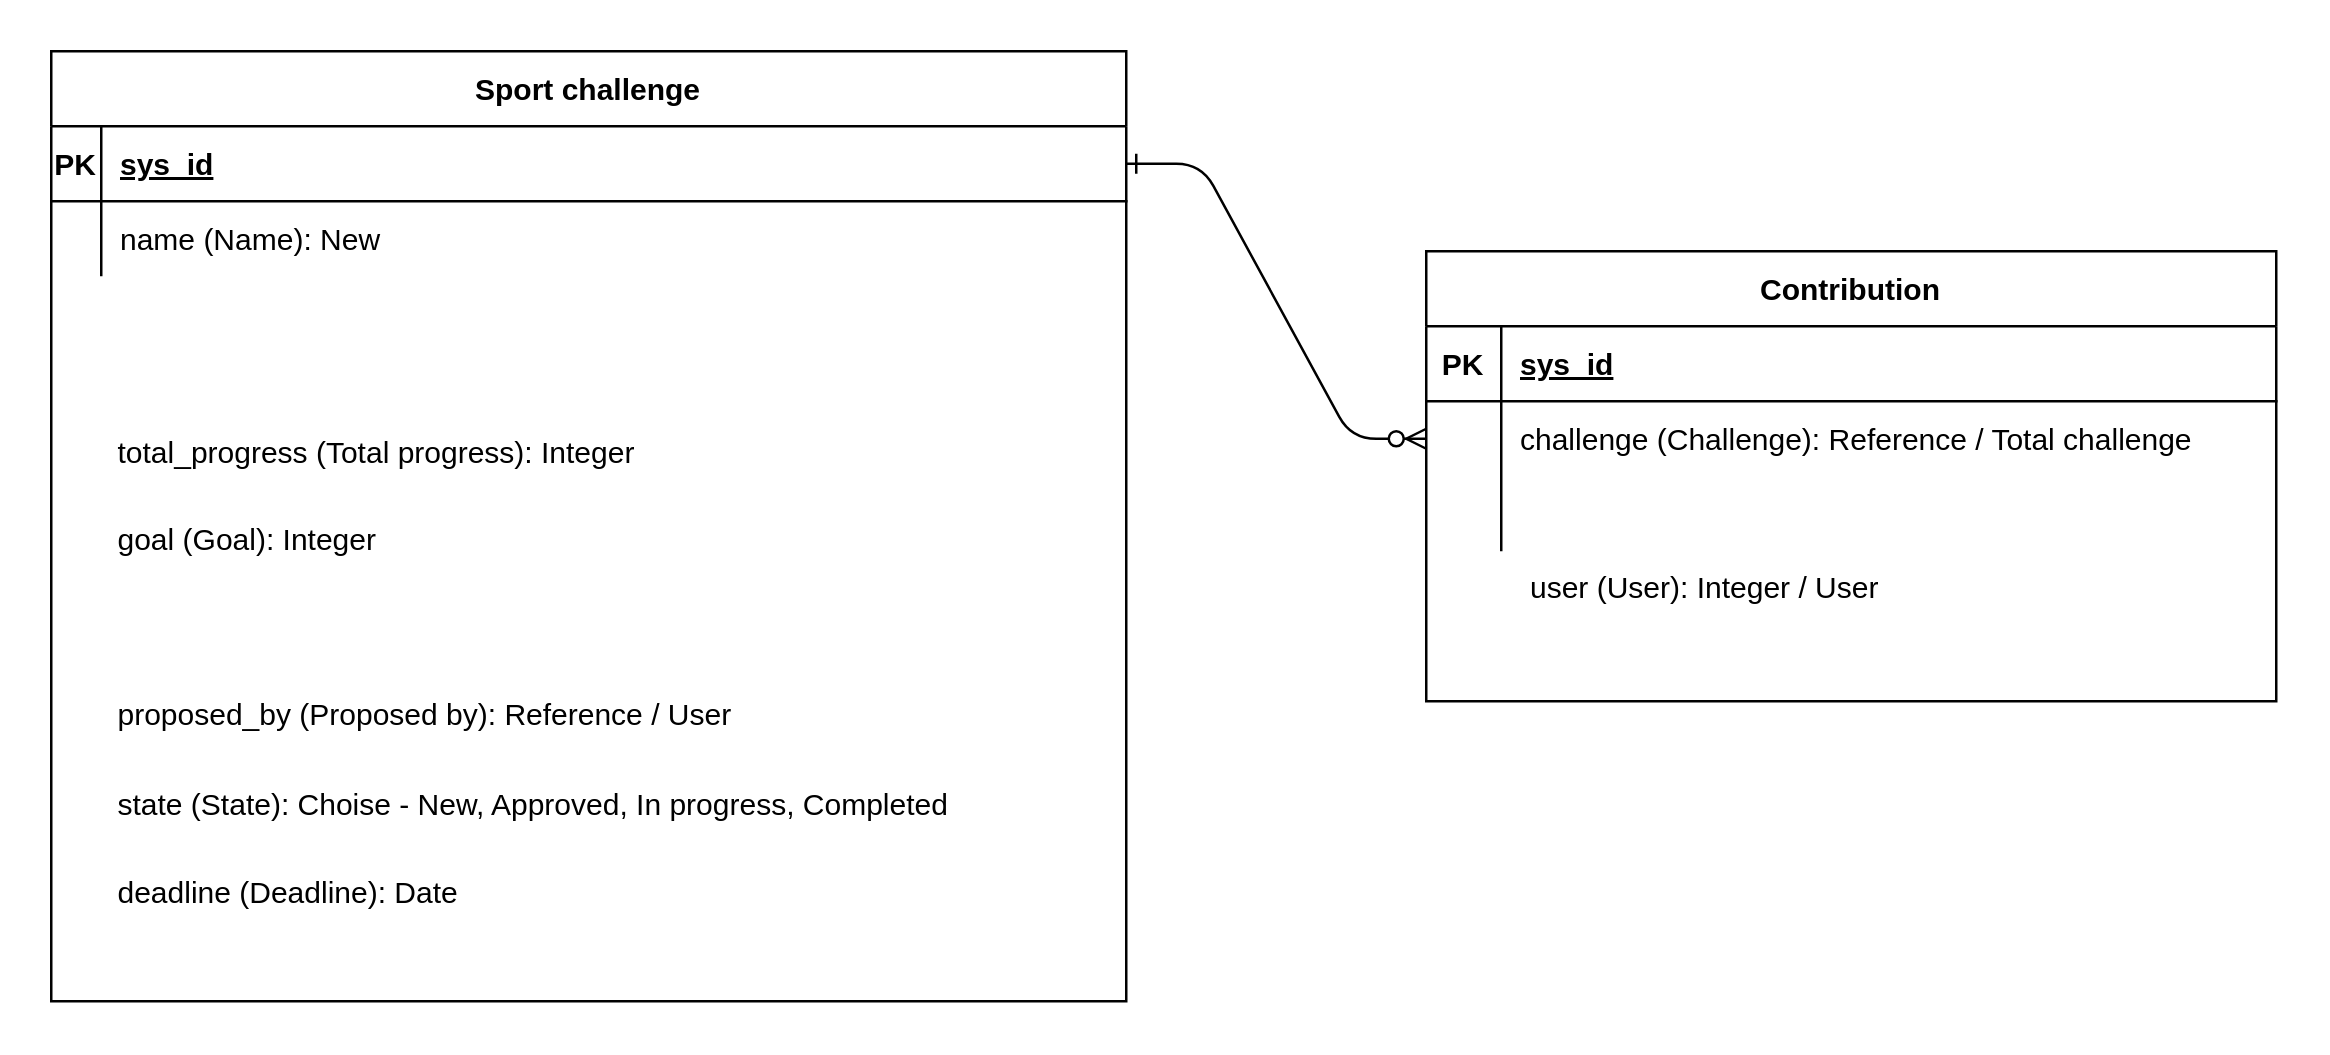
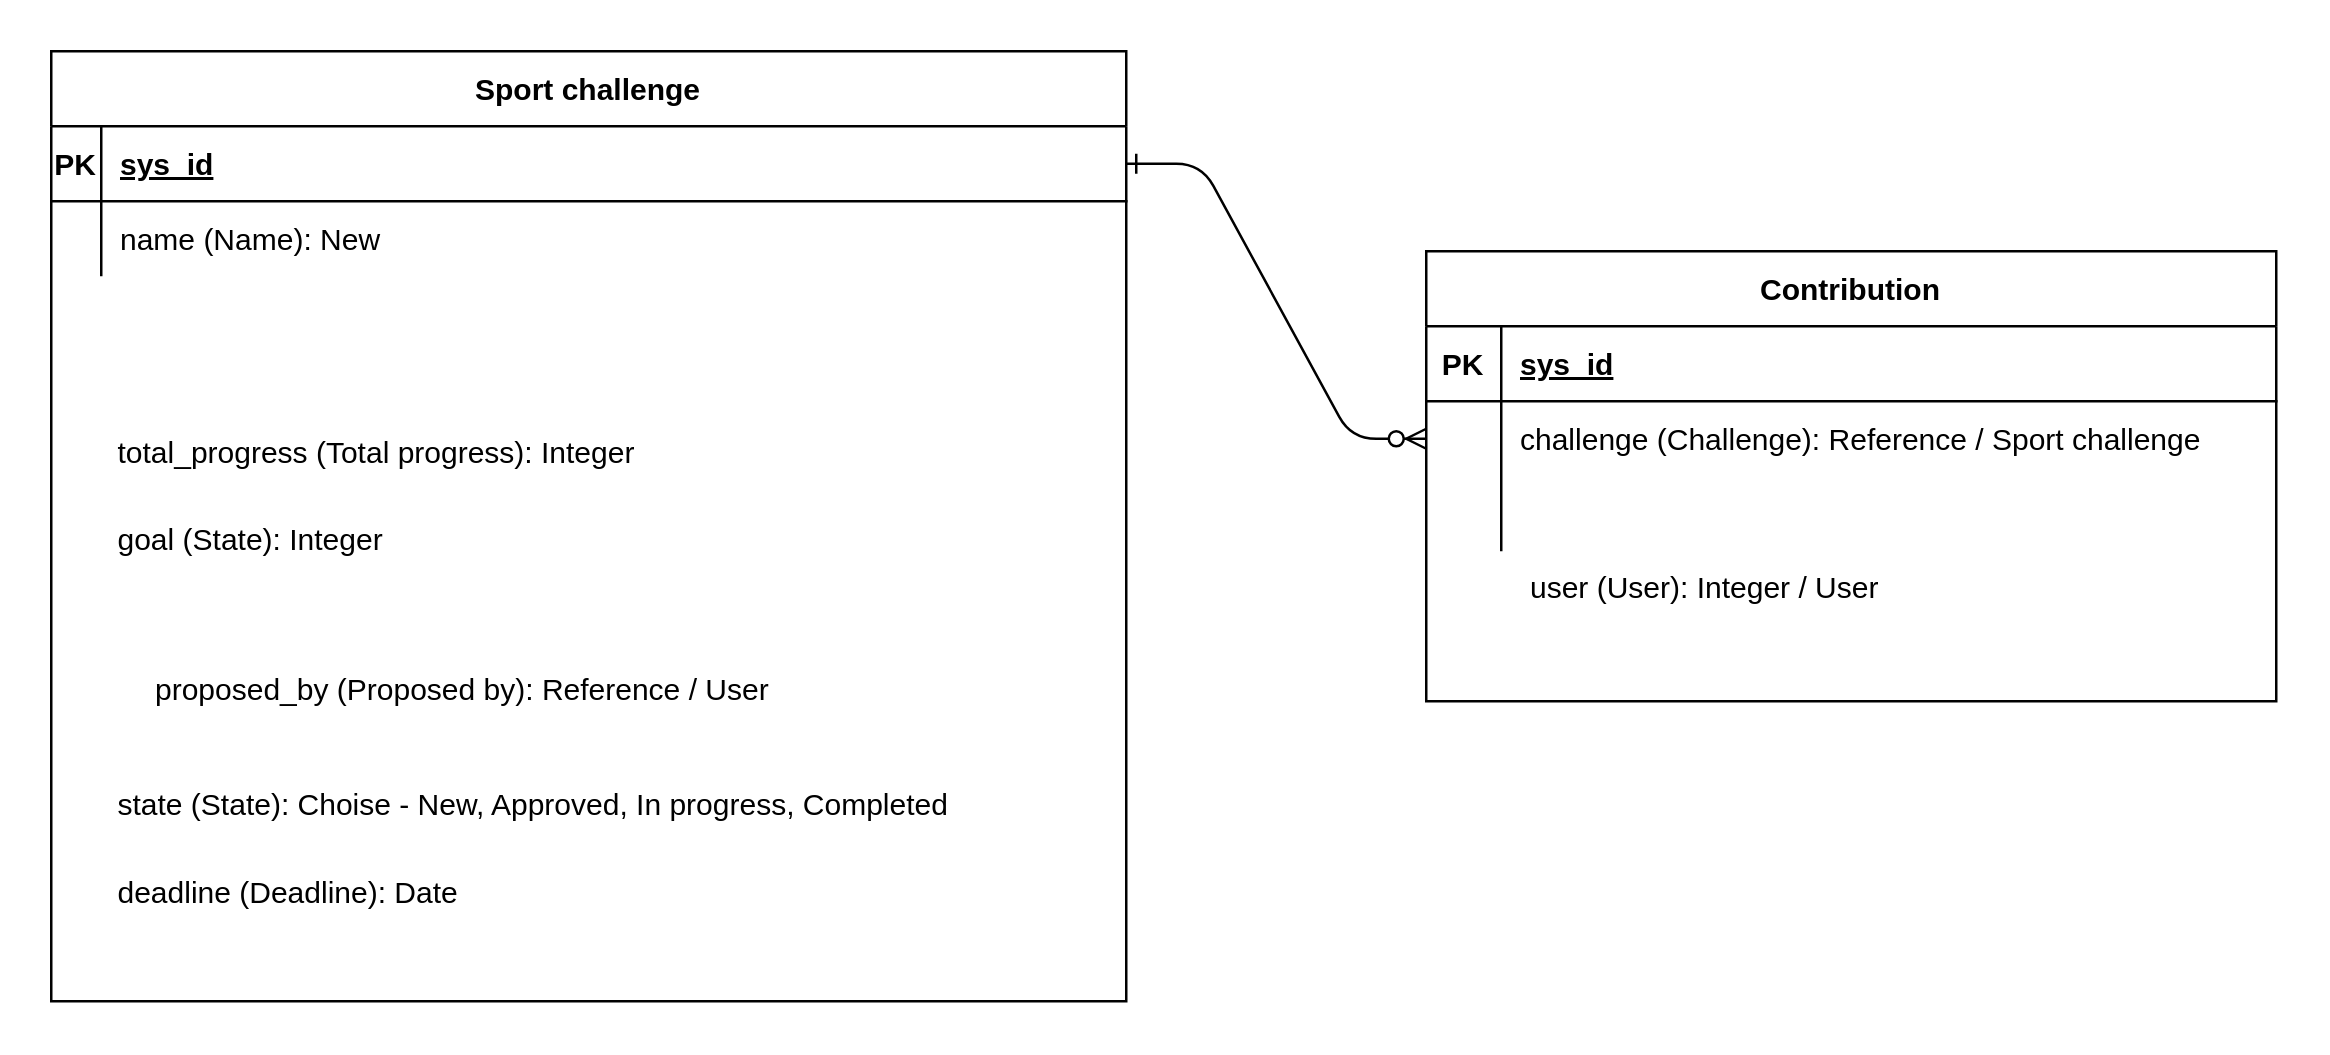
  <mxCell id="0" />
  <mxCell id="1" parent="0" />
  <mxCell id="2" value="" style="edgeStyle=entityRelationEdgeStyle;endArrow=ERzeroToMany;startArrow=ERone;endFill=1;startFill=0;" parent="1" source="5" target="21" edge="1"><mxGeometry width="100" height="100" relative="1" as="geometry"><mxPoint x="240" y="700" as="sourcePoint" /><mxPoint x="340" y="600" as="targetPoint" /></mxGeometry></mxCell>
  <mxCell id="3" value="" style="group" vertex="1" connectable="0" parent="1"><mxGeometry x="20" y="20" width="430" height="380" as="geometry" /></mxCell>
  <mxCell id="4" value="Sport challenge" style="shape=table;startSize=30;container=1;collapsible=1;childLayout=tableLayout;fixedRows=1;rowLines=0;fontStyle=1;align=center;resizeLast=1;" parent="3" vertex="1"><mxGeometry width="430" height="380" as="geometry" /></mxCell>
  <mxCell id="5" value="" style="shape=partialRectangle;collapsible=0;dropTarget=0;pointerEvents=0;fillColor=none;points=[[0,0.5],[1,0.5]];portConstraint=eastwest;top=0;left=0;right=0;bottom=1;" parent="4" vertex="1"><mxGeometry y="30" width="430" height="30" as="geometry" /></mxCell>
  <mxCell id="6" value="PK" style="shape=partialRectangle;overflow=hidden;connectable=0;fillColor=none;top=0;left=0;bottom=0;right=0;fontStyle=1;" parent="5" vertex="1"><mxGeometry width="20" height="30" as="geometry"><mxRectangle width="20" height="30" as="alternateBounds" /></mxGeometry></mxCell>
  <mxCell id="7" value="sys_id" style="shape=partialRectangle;overflow=hidden;connectable=0;fillColor=none;top=0;left=0;bottom=0;right=0;align=left;spacingLeft=6;fontStyle=5;" parent="5" vertex="1"><mxGeometry x="20" width="410" height="30" as="geometry"><mxRectangle width="410" height="30" as="alternateBounds" /></mxGeometry></mxCell>
  <mxCell id="8" value="" style="shape=partialRectangle;collapsible=0;dropTarget=0;pointerEvents=0;fillColor=none;points=[[0,0.5],[1,0.5]];portConstraint=eastwest;top=0;left=0;right=0;bottom=0;" parent="4" vertex="1"><mxGeometry y="60" width="430" height="30" as="geometry" /></mxCell>
  <mxCell id="9" value="" style="shape=partialRectangle;overflow=hidden;connectable=0;fillColor=none;top=0;left=0;bottom=0;right=0;" parent="8" vertex="1"><mxGeometry width="20" height="30" as="geometry"><mxRectangle width="20" height="30" as="alternateBounds" /></mxGeometry></mxCell>
  <mxCell id="10" value="name (Name): New" style="shape=partialRectangle;overflow=hidden;connectable=0;fillColor=none;top=0;left=0;bottom=0;right=0;align=left;spacingLeft=6;" parent="8" vertex="1"><mxGeometry x="20" width="410" height="30" as="geometry"><mxRectangle width="410" height="30" as="alternateBounds" /></mxGeometry></mxCell>
  <mxCell id="11" value="total_progress (Total progress): Integer" style="text;html=1;strokeColor=none;fillColor=none;align=left;verticalAlign=middle;whiteSpace=wrap;rounded=0;" parent="3" vertex="1"><mxGeometry x="25" y="143.44" width="370" height="35.128" as="geometry" /></mxCell>
- <mxCell id="12" value="goal (Goal): Integer" style="text;html=1;strokeColor=none;fillColor=none;align=left;verticalAlign=middle;whiteSpace=wrap;rounded=0;" parent="3" vertex="1"><mxGeometry x="25" y="178.568" width="370" height="35.128" as="geometry" /></mxCell>
- <mxCell id="13" value="proposed_by (Proposed by): Reference / User" style="text;html=1;strokeColor=none;fillColor=none;align=left;verticalAlign=middle;whiteSpace=wrap;rounded=0;" parent="3" vertex="1"><mxGeometry x="25" y="248.825" width="370" height="35.128" as="geometry" /></mxCell>
+ <mxCell id="12" value="goal (State): Integer" style="text;html=1;strokeColor=none;fillColor=none;align=left;verticalAlign=middle;whiteSpace=wrap;rounded=0;" parent="3" vertex="1"><mxGeometry x="25" y="178.568" width="370" height="35.128" as="geometry" /></mxCell>
+ <mxCell id="13" value="proposed_by (Proposed by): Reference / User" style="text;html=1;strokeColor=none;fillColor=none;align=left;verticalAlign=middle;whiteSpace=wrap;rounded=0;" parent="3" vertex="1"><mxGeometry x="40" y="238.825" width="370" height="35.128" as="geometry" /></mxCell>
  <mxCell id="14" value="state (State): Choise - New, Approved, In progress, Completed" style="text;html=1;strokeColor=none;fillColor=none;align=left;verticalAlign=middle;whiteSpace=wrap;rounded=0;" parent="3" vertex="1"><mxGeometry x="25" y="283.953" width="380" height="35.128" as="geometry" /></mxCell>
  <mxCell id="15" value="deadline (Deadline): Date" style="text;html=1;strokeColor=none;fillColor=none;align=left;verticalAlign=middle;whiteSpace=wrap;rounded=0;" vertex="1" parent="3"><mxGeometry x="25" y="319.078" width="370" height="35.128" as="geometry" /></mxCell>
  <mxCell id="16" value="" style="group" vertex="1" connectable="0" parent="1"><mxGeometry x="570" y="100" width="340" height="180" as="geometry" /></mxCell>
  <mxCell id="17" value="Contribution" style="shape=table;startSize=30;container=1;collapsible=1;childLayout=tableLayout;fixedRows=1;rowLines=0;fontStyle=1;align=center;resizeLast=1;" parent="16" vertex="1"><mxGeometry width="340" height="180" as="geometry" /></mxCell>
  <mxCell id="18" value="" style="shape=partialRectangle;collapsible=0;dropTarget=0;pointerEvents=0;fillColor=none;points=[[0,0.5],[1,0.5]];portConstraint=eastwest;top=0;left=0;right=0;bottom=1;" parent="17" vertex="1"><mxGeometry y="30" width="340" height="30" as="geometry" /></mxCell>
  <mxCell id="19" value="PK" style="shape=partialRectangle;overflow=hidden;connectable=0;fillColor=none;top=0;left=0;bottom=0;right=0;fontStyle=1;" parent="18" vertex="1"><mxGeometry width="30" height="30" as="geometry"><mxRectangle width="30" height="30" as="alternateBounds" /></mxGeometry></mxCell>
  <mxCell id="20" value="sys_id" style="shape=partialRectangle;overflow=hidden;connectable=0;fillColor=none;top=0;left=0;bottom=0;right=0;align=left;spacingLeft=6;fontStyle=5;" parent="18" vertex="1"><mxGeometry x="30" width="310" height="30" as="geometry"><mxRectangle width="310" height="30" as="alternateBounds" /></mxGeometry></mxCell>
  <mxCell id="21" value="" style="shape=partialRectangle;collapsible=0;dropTarget=0;pointerEvents=0;fillColor=none;points=[[0,0.5],[1,0.5]];portConstraint=eastwest;top=0;left=0;right=0;bottom=0;" parent="17" vertex="1"><mxGeometry y="60" width="340" height="30" as="geometry" /></mxCell>
- <mxCell id="22" value="challenge (Challenge): Reference / Total challenge" style="shape=partialRectangle;overflow=hidden;connectable=0;fillColor=none;top=0;left=0;bottom=0;right=0;align=left;spacingLeft=6;" parent="21" vertex="1"><mxGeometry x="30" width="310" height="30" as="geometry"><mxRectangle width="310" height="30" as="alternateBounds" /></mxGeometry></mxCell>
+ <mxCell id="22" value="challenge (Challenge): Reference / Sport challenge" style="shape=partialRectangle;overflow=hidden;connectable=0;fillColor=none;top=0;left=0;bottom=0;right=0;align=left;spacingLeft=6;" parent="21" vertex="1"><mxGeometry x="30" width="310" height="30" as="geometry"><mxRectangle width="310" height="30" as="alternateBounds" /></mxGeometry></mxCell>
  <mxCell id="23" value="" style="shape=partialRectangle;collapsible=0;dropTarget=0;pointerEvents=0;fillColor=none;points=[[0,0.5],[1,0.5]];portConstraint=eastwest;top=0;left=0;right=0;bottom=0;" parent="17" vertex="1"><mxGeometry y="90" width="340" height="30" as="geometry" /></mxCell>
  <mxCell id="24" value="" style="shape=partialRectangle;overflow=hidden;connectable=0;fillColor=none;top=0;left=0;bottom=0;right=0;" parent="23" vertex="1"><mxGeometry width="30" height="30" as="geometry"><mxRectangle width="30" height="30" as="alternateBounds" /></mxGeometry></mxCell>
  <mxCell id="25" value="" style="shape=partialRectangle;overflow=hidden;connectable=0;fillColor=none;top=0;left=0;bottom=0;right=0;align=left;spacingLeft=6;" parent="23" vertex="1"><mxGeometry x="30" width="310" height="30" as="geometry"><mxRectangle width="310" height="30" as="alternateBounds" /></mxGeometry></mxCell>
  <mxCell id="26" value="user (User): Integer / User" style="text;html=1;strokeColor=none;fillColor=none;align=left;verticalAlign=middle;whiteSpace=wrap;rounded=0;" parent="16" vertex="1"><mxGeometry x="40" y="120" width="280" height="30" as="geometry" /></mxCell>
